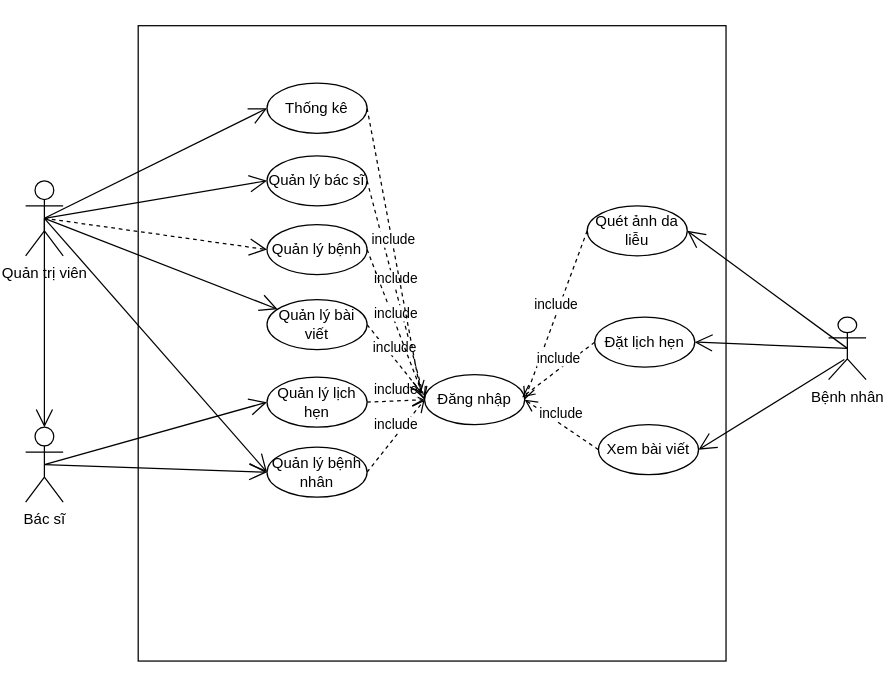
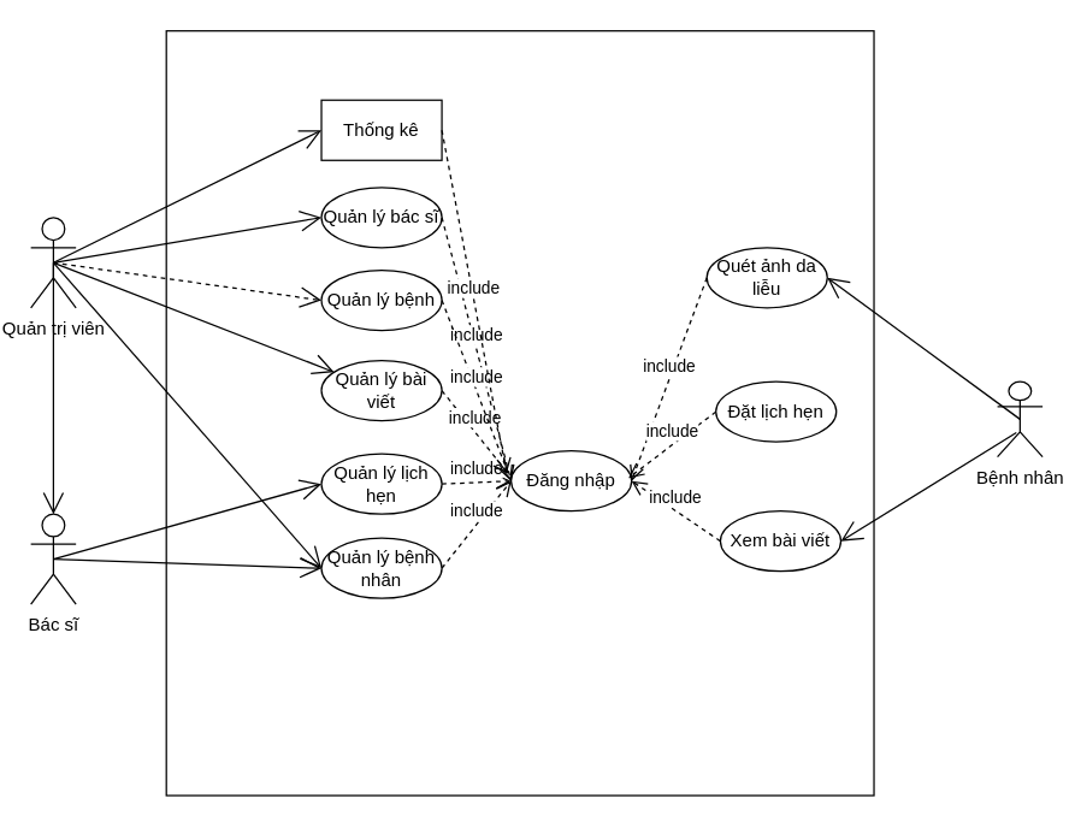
  <mxCell id="0" />
  <mxCell id="1" parent="0" />
  <mxCell id="2" value="" style="rounded=0;whiteSpace=wrap;html=1;" parent="1" vertex="1"><mxGeometry x="110" y="20" width="470" height="508" as="geometry" /></mxCell>
  <mxCell id="3" value="Bệnh nhân" style="shape=umlActor;verticalLabelPosition=bottom;verticalAlign=top;html=1;" parent="1" vertex="1"><mxGeometry x="662" y="253" width="30" height="50" as="geometry" /></mxCell>
  <mxCell id="4" value="Quản lý bác sĩ" style="ellipse;whiteSpace=wrap;html=1;" parent="1" vertex="1"><mxGeometry x="213" y="124" width="80" height="40" as="geometry" /></mxCell>
  <mxCell id="5" value="Đăng nhập" style="ellipse;whiteSpace=wrap;html=1;" parent="1" vertex="1"><mxGeometry x="339" y="299" width="80" height="40" as="geometry" /></mxCell>
  <mxCell id="6" value="Quét ảnh da liễu" style="ellipse;whiteSpace=wrap;html=1;" parent="1" vertex="1"><mxGeometry x="469" y="164" width="80" height="40" as="geometry" /></mxCell>
  <mxCell id="7" value="Quản lý bệnh nhân" style="ellipse;whiteSpace=wrap;html=1;" parent="1" vertex="1"><mxGeometry x="213" y="357" width="80" height="40" as="geometry" /></mxCell>
  <mxCell id="8" value="Quản lý lịch hẹn" style="ellipse;whiteSpace=wrap;html=1;" parent="1" vertex="1"><mxGeometry x="213" y="301" width="80" height="40" as="geometry" /></mxCell>
  <mxCell id="9" value="Đặt lịch hẹn" style="ellipse;whiteSpace=wrap;html=1;" parent="1" vertex="1"><mxGeometry x="475" y="253" width="80" height="40" as="geometry" /></mxCell>
  <mxCell id="10" value="" style="endArrow=open;endFill=1;endSize=12;html=1;rounded=0;entryX=1;entryY=0.5;entryDx=0;entryDy=0;exitX=0.5;exitY=0.5;exitDx=0;exitDy=0;exitPerimeter=0;" parent="1" target="6" edge="1" source="3"><mxGeometry width="160" relative="1" as="geometry"><mxPoint x="654" y="239" as="sourcePoint" /><mxPoint x="509" y="209" as="targetPoint" /></mxGeometry></mxCell>
- <mxCell id="11" value="" style="endArrow=open;endFill=1;endSize=12;html=1;rounded=0;entryX=1;entryY=0.5;entryDx=0;entryDy=0;exitX=0.5;exitY=0.5;exitDx=0;exitDy=0;exitPerimeter=0;" parent="1" target="9" edge="1" source="3"><mxGeometry width="160" relative="1" as="geometry"><mxPoint x="654" y="239" as="sourcePoint" /><mxPoint x="519" y="219" as="targetPoint" /></mxGeometry></mxCell>
  <mxCell id="12" value="include" style="html=1;verticalAlign=bottom;endArrow=open;dashed=1;endSize=8;curved=0;rounded=0;exitX=1;exitY=0.5;exitDx=0;exitDy=0;entryX=0;entryY=0.5;entryDx=0;entryDy=0;" parent="1" source="7" target="5" edge="1"><mxGeometry relative="1" as="geometry"><mxPoint x="439" y="399" as="sourcePoint" /><mxPoint x="341" y="305" as="targetPoint" /></mxGeometry></mxCell>
  <mxCell id="13" value="Quản trị viên" style="shape=umlActor;verticalLabelPosition=bottom;verticalAlign=top;html=1;" parent="1" vertex="1"><mxGeometry x="20" y="144" width="30" height="60" as="geometry" /></mxCell>
  <mxCell id="14" value="" style="endArrow=open;endFill=1;endSize=12;html=1;rounded=0;exitX=0.5;exitY=0.5;exitDx=0;exitDy=0;exitPerimeter=0;entryX=0;entryY=0.5;entryDx=0;entryDy=0;" parent="1" source="13" target="4" edge="1"><mxGeometry width="160" relative="1" as="geometry"><mxPoint x="65" y="269" as="sourcePoint" /><mxPoint x="219" y="-11" as="targetPoint" /></mxGeometry></mxCell>
  <mxCell id="15" value="" style="endArrow=open;endFill=1;endSize=12;html=1;rounded=0;exitX=0.5;exitY=0.5;exitDx=0;exitDy=0;exitPerimeter=0;entryX=0;entryY=0.5;entryDx=0;entryDy=0;dashed=1;" parent="1" source="13" target="23" edge="1"><mxGeometry width="160" relative="1" as="geometry"><mxPoint x="75" y="279" as="sourcePoint" /><mxPoint x="209" y="39" as="targetPoint" /></mxGeometry></mxCell>
- <mxCell id="16" value="Thống kê" style="ellipse;whiteSpace=wrap;html=1;" parent="1" vertex="1"><mxGeometry x="213" y="66" width="80" height="40" as="geometry" /></mxCell>
+ <mxCell id="16" value="Thống kê" style="whiteSpace=wrap;html=1;rounded=0;" parent="1" vertex="1"><mxGeometry x="213" y="66" width="80" height="40" as="geometry" /></mxCell>
  <mxCell id="17" value="" style="endArrow=open;endFill=1;endSize=12;html=1;rounded=0;entryX=0;entryY=0.5;entryDx=0;entryDy=0;exitX=0.5;exitY=0.5;exitDx=0;exitDy=0;exitPerimeter=0;" parent="1" source="13" target="16" edge="1"><mxGeometry width="160" relative="1" as="geometry"><mxPoint x="69" y="119" as="sourcePoint" /><mxPoint x="219" y="109" as="targetPoint" /></mxGeometry></mxCell>
  <mxCell id="18" value="include" style="html=1;verticalAlign=bottom;endArrow=open;dashed=1;endSize=8;curved=0;rounded=0;exitX=1;exitY=0.5;exitDx=0;exitDy=0;" parent="1" source="8" edge="1"><mxGeometry relative="1" as="geometry"><mxPoint x="299" y="279" as="sourcePoint" /><mxPoint x="339" y="319" as="targetPoint" /></mxGeometry></mxCell>
  <mxCell id="19" value="include" style="html=1;verticalAlign=bottom;endArrow=open;dashed=1;endSize=8;curved=0;rounded=0;exitX=1;exitY=0.5;exitDx=0;exitDy=0;entryX=0;entryY=0.5;entryDx=0;entryDy=0;" parent="1" source="4" target="5" edge="1"><mxGeometry relative="1" as="geometry"><mxPoint x="339" y="319" as="sourcePoint" /><mxPoint x="391" y="355" as="targetPoint" /></mxGeometry></mxCell>
  <mxCell id="20" value="Xem bài viết" style="ellipse;whiteSpace=wrap;html=1;" parent="1" vertex="1"><mxGeometry x="478" y="339" width="80" height="40" as="geometry" /></mxCell>
  <mxCell id="21" value="" style="endArrow=open;endFill=1;endSize=12;html=1;rounded=0;entryX=1;entryY=0.5;entryDx=0;entryDy=0;exitX=0.419;exitY=0.678;exitDx=0;exitDy=0;exitPerimeter=0;" parent="1" source="3" target="20" edge="1"><mxGeometry width="160" relative="1" as="geometry"><mxPoint x="664" y="249" as="sourcePoint" /><mxPoint x="569" y="239" as="targetPoint" /></mxGeometry></mxCell>
  <mxCell id="22" value="Quản lý bài viết" style="ellipse;whiteSpace=wrap;html=1;" parent="1" vertex="1"><mxGeometry x="213" y="239" width="80" height="40" as="geometry" /></mxCell>
  <mxCell id="23" value="Quản lý bệnh" style="ellipse;whiteSpace=wrap;html=1;" vertex="1" parent="1"><mxGeometry x="213" y="179" width="80" height="40" as="geometry" /></mxCell>
  <mxCell id="24" value="" style="endArrow=open;endFill=1;endSize=12;html=1;rounded=0;exitX=0.5;exitY=0.5;exitDx=0;exitDy=0;exitPerimeter=0;" edge="1" parent="1" source="13" target="30"><mxGeometry width="160" relative="1" as="geometry"><mxPoint x="47" y="263" as="sourcePoint" /><mxPoint x="223" y="209" as="targetPoint" /></mxGeometry></mxCell>
  <mxCell id="25" value="" style="endArrow=open;endFill=1;endSize=12;html=1;rounded=0;exitX=0.5;exitY=0.5;exitDx=0;exitDy=0;exitPerimeter=0;" edge="1" parent="1" source="13" target="22"><mxGeometry width="160" relative="1" as="geometry"><mxPoint x="57" y="273" as="sourcePoint" /><mxPoint x="233" y="219" as="targetPoint" /></mxGeometry></mxCell>
  <mxCell id="26" value="" style="endArrow=open;endFill=1;endSize=12;html=1;rounded=0;exitX=0.5;exitY=0.5;exitDx=0;exitDy=0;exitPerimeter=0;entryX=0;entryY=0.5;entryDx=0;entryDy=0;" edge="1" parent="1" source="13" target="7"><mxGeometry width="160" relative="1" as="geometry"><mxPoint x="67" y="283" as="sourcePoint" /><mxPoint x="243" y="229" as="targetPoint" /></mxGeometry></mxCell>
  <mxCell id="27" value="include" style="html=1;verticalAlign=bottom;endArrow=open;dashed=1;endSize=8;curved=0;rounded=0;exitX=1;exitY=0.5;exitDx=0;exitDy=0;" edge="1" parent="1" source="22"><mxGeometry relative="1" as="geometry"><mxPoint x="303" y="387" as="sourcePoint" /><mxPoint x="337" y="314" as="targetPoint" /></mxGeometry></mxCell>
  <mxCell id="28" value="include" style="html=1;verticalAlign=bottom;endArrow=open;dashed=1;endSize=8;curved=0;rounded=0;exitX=1;exitY=0.5;exitDx=0;exitDy=0;entryX=0;entryY=0.5;entryDx=0;entryDy=0;" edge="1" parent="1" source="23" target="5"><mxGeometry relative="1" as="geometry"><mxPoint x="313" y="397" as="sourcePoint" /><mxPoint x="359" y="339" as="targetPoint" /></mxGeometry></mxCell>
  <mxCell id="29" value="include" style="html=1;verticalAlign=bottom;endArrow=open;dashed=1;endSize=8;curved=0;rounded=0;exitX=1;exitY=0.5;exitDx=0;exitDy=0;" edge="1" parent="1" source="16"><mxGeometry relative="1" as="geometry"><mxPoint x="323" y="407" as="sourcePoint" /><mxPoint x="336" y="314" as="targetPoint" /></mxGeometry></mxCell>
  <mxCell id="30" value="Bác sĩ" style="shape=umlActor;verticalLabelPosition=bottom;verticalAlign=top;html=1;" vertex="1" parent="1"><mxGeometry x="20" y="341" width="30" height="60" as="geometry" /></mxCell>
  <mxCell id="31" value="" style="endArrow=open;endFill=1;endSize=12;html=1;rounded=0;exitX=0.5;exitY=0.5;exitDx=0;exitDy=0;exitPerimeter=0;entryX=0;entryY=0.5;entryDx=0;entryDy=0;" edge="1" parent="1" source="30" target="7"><mxGeometry width="160" relative="1" as="geometry"><mxPoint x="45" y="184" as="sourcePoint" /><mxPoint x="223" y="387" as="targetPoint" /></mxGeometry></mxCell>
  <mxCell id="32" value="" style="endArrow=open;endFill=1;endSize=12;html=1;rounded=0;exitX=0.5;exitY=0.5;exitDx=0;exitDy=0;exitPerimeter=0;entryX=0;entryY=0.5;entryDx=0;entryDy=0;" edge="1" parent="1" source="30" target="8"><mxGeometry width="160" relative="1" as="geometry"><mxPoint x="55" y="194" as="sourcePoint" /><mxPoint x="233" y="397" as="targetPoint" /></mxGeometry></mxCell>
  <mxCell id="33" value="include" style="html=1;verticalAlign=bottom;endArrow=open;dashed=1;endSize=8;curved=0;rounded=0;exitX=0;exitY=0.5;exitDx=0;exitDy=0;entryX=1;entryY=0.5;entryDx=0;entryDy=0;" edge="1" parent="1" source="6" target="5"><mxGeometry relative="1" as="geometry"><mxPoint x="303" y="96" as="sourcePoint" /><mxPoint x="346" y="324" as="targetPoint" /></mxGeometry></mxCell>
  <mxCell id="34" value="include" style="html=1;verticalAlign=bottom;endArrow=open;dashed=1;endSize=8;curved=0;rounded=0;exitX=0;exitY=0.5;exitDx=0;exitDy=0;" edge="1" parent="1" source="9"><mxGeometry relative="1" as="geometry"><mxPoint x="313" y="106" as="sourcePoint" /><mxPoint x="417" y="317" as="targetPoint" /></mxGeometry></mxCell>
  <mxCell id="35" value="include" style="html=1;verticalAlign=bottom;endArrow=open;dashed=1;endSize=8;curved=0;rounded=0;exitX=0;exitY=0.5;exitDx=0;exitDy=0;entryX=1;entryY=0.5;entryDx=0;entryDy=0;" edge="1" parent="1" source="20" target="5"><mxGeometry relative="1" as="geometry"><mxPoint x="323" y="116" as="sourcePoint" /><mxPoint x="366" y="344" as="targetPoint" /></mxGeometry></mxCell>
